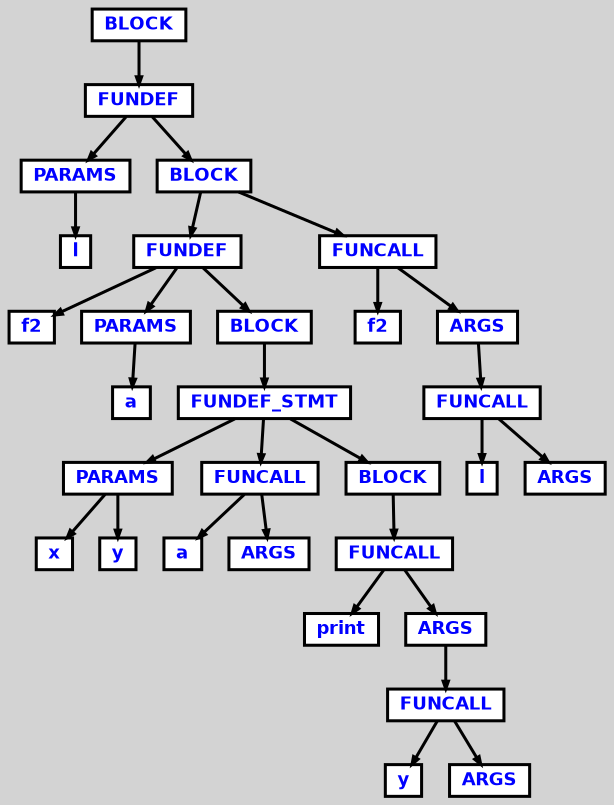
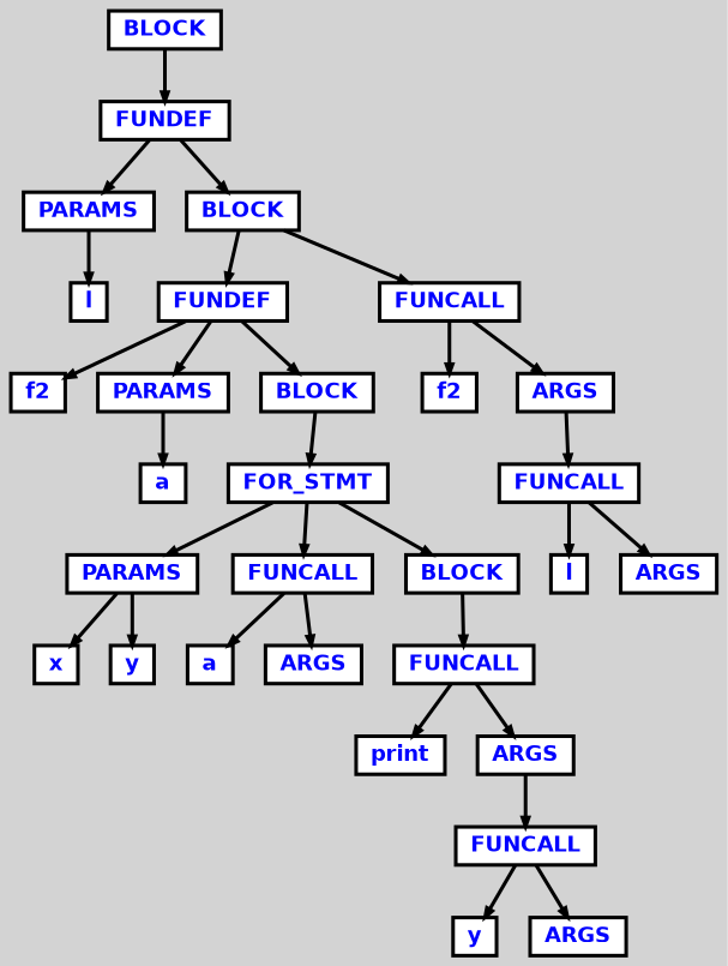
  digraph {
    bgcolor=lightgrey
    ordering=out
    ranksep=.4
    node [color=black fillcolor=white fixedsize=false fontcolor=blue fontname="Helvetica-bold" fontsize=12 shape=box style="filled, solid, bold"]
    edge [arrowsize=.5 color=black style=bold]
    n1 [height=.25 label=BLOCK width=.25]
    n2 [height=.25 label=FUNDEF width=.25]
    n3 [height=.25 label=PARAMS width=.25]
    n4 [height=.25 label=BLOCK width=.25]
    n5 [height=.25 label=l width=.25]
    n6 [height=.25 label=FUNDEF width=.25]
    n7 [height=.25 label=FUNCALL width=.25]
    n8 [height=.25 label=f2 width=.25]
    n9 [height=.25 label=PARAMS width=.25]
    n10 [height=.25 label=BLOCK width=.25]
    n11 [height=.25 label=f2 width=.25]
    n12 [height=.25 label=ARGS width=.25]
    n13 [height=.25 label=a width=.25]
-   n14 [height=.25 label=FUNDEF_STMT width=.25]
+   n14 [height=.25 label=FOR_STMT width=.25]
    n15 [height=.25 label=PARAMS width=.25]
    n16 [height=.25 label=FUNCALL width=.25]
    n17 [height=.25 label=BLOCK width=.25]
    n18 [height=.25 label=x width=.25]
    n19 [height=.25 label=y width=.25]
    n20 [height=.25 label=a width=.25]
    n21 [height=.25 label=ARGS width=.25]
    n22 [height=.25 label=FUNCALL width=.25]
    n23 [height=.25 label=print width=.25]
    n24 [height=.25 label=ARGS width=.25]
    n25 [height=.25 label=FUNCALL width=.25]
    n26 [height=.25 label=y width=.25]
    n27 [height=.25 label=ARGS width=.25]
    n28 [height=.25 label=FUNCALL width=.25]
    n29 [height=.25 label=l width=.25]
    n30 [height=.25 label=ARGS width=.25]
    n1 -> n2
    n2 -> n3
    n2 -> n4
    n3 -> n5
    n4 -> n6
    n4 -> n7
    n6 -> n8
    n6 -> n9
    n6 -> n10
    n7 -> n11
    n7 -> n12
    n9 -> n13
    n10 -> n14
    n12 -> n28
    n14 -> n15
    n14 -> n16
    n14 -> n17
    n15 -> n18
    n15 -> n19
    n16 -> n20
    n16 -> n21
    n17 -> n22
    n22 -> n23
    n22 -> n24
    n24 -> n25
    n25 -> n26
    n25 -> n27
    n28 -> n29
    n28 -> n30
  }
